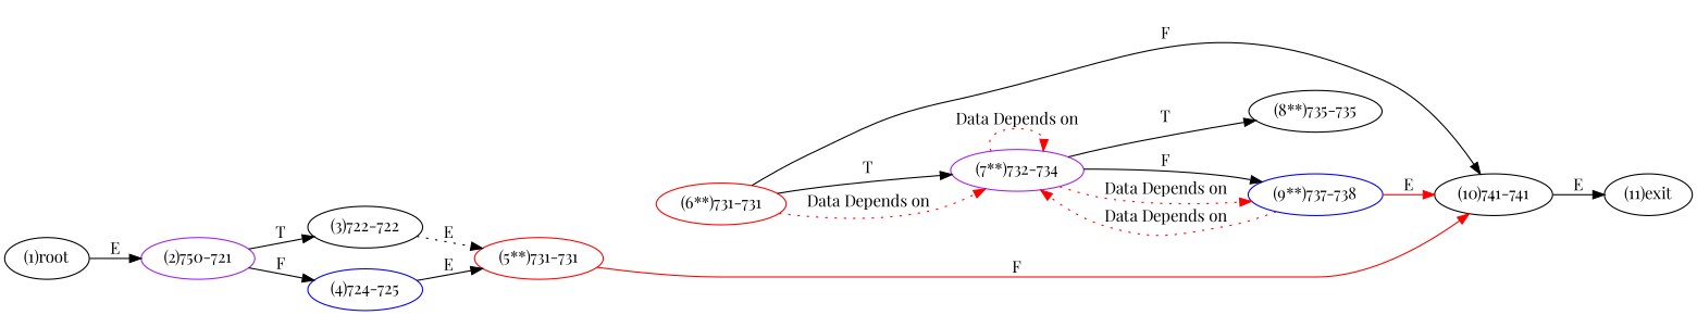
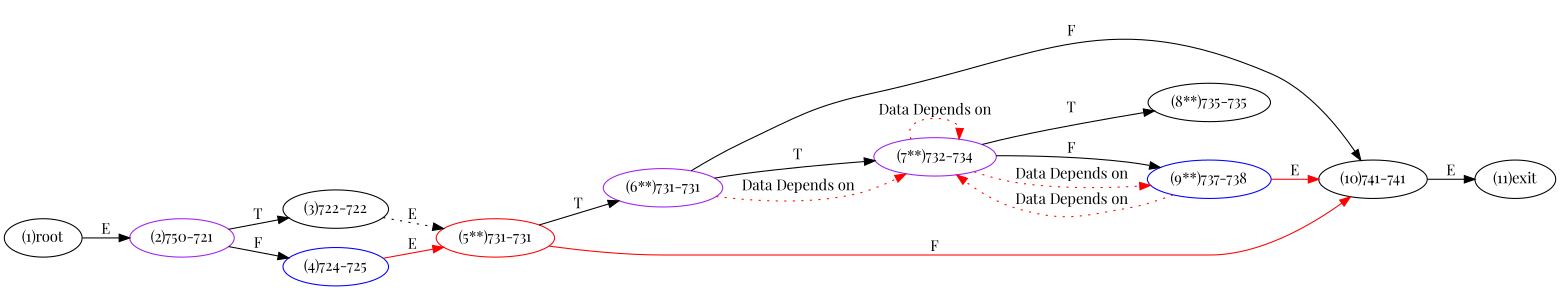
  digraph {
    fontname="Playfair Display"
    rankdir=LR
    node [fontname="Playfair Display"]
    edge [fontname="Playfair Display"]
    n1 [label="(1)root"]
    n2 [color=purple label="(2)750-721"]
    n3 [label="(3)722-722"]
    n4 [color=blue label="(4)724-725"]
    n5 [color=red label="(5**)731-731"]
-   n6 [color=red label="(6**)731-731"]
+   n6 [color=purple label="(6**)731-731"]
    n7 [label="(10)741-741"]
    n8 [color=purple label="(7**)732-734"]
    n9 [label="(11)exit"]
    n10 [label="(8**)735-735"]
    n11 [color=blue label="(9**)737-738"]
    n1 -> n2 [label=E]
    n2 -> n3 [label=T]
    n2 -> n4 [label=F]
    n3 -> n5 [label=E style=dotted]
-   n4 -> n5 [label=E]
+   n4 -> n5 [label=E color=red]
+   n5 -> n6 [label=T]
    n5 -> n7 [color=red label=F]
    n6 -> n7 [label=F]
    n6 -> n8 [label=T]
    n6 -> n8 [color=red label="Data Depends on" style=dotted]
    n7 -> n9 [label=E]
    n8 -> n8 [color=red label="Data Depends on" style=dotted]
    n8 -> n10 [label=T]
    n8 -> n11 [label=F]
    n8 -> n11 [color=red label="Data Depends on" style=dotted]
    n11 -> n7 [color=red label=E]
    n11 -> n8 [color=red label="Data Depends on" style=dotted]
  }
